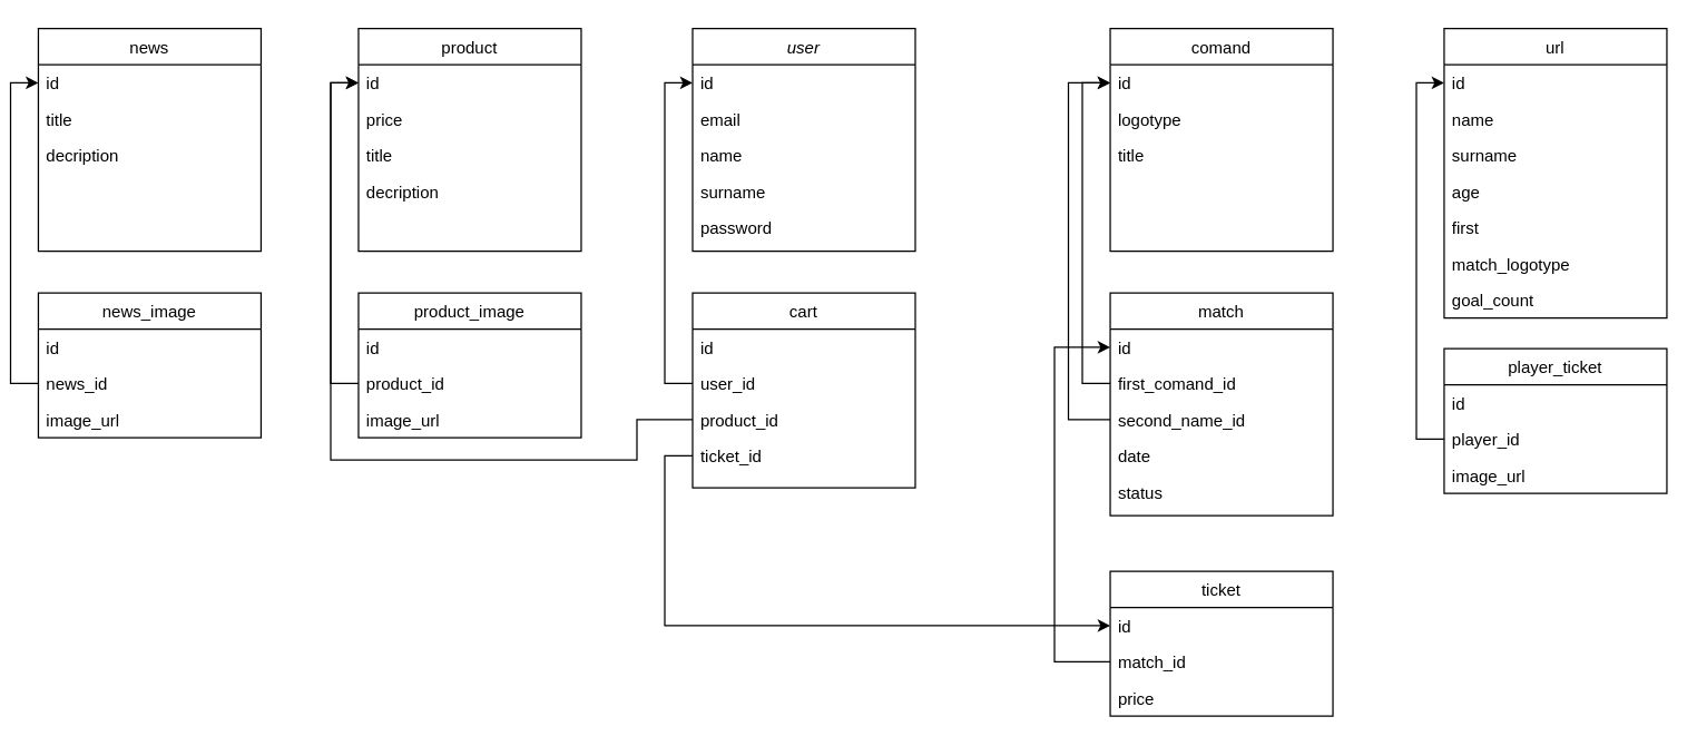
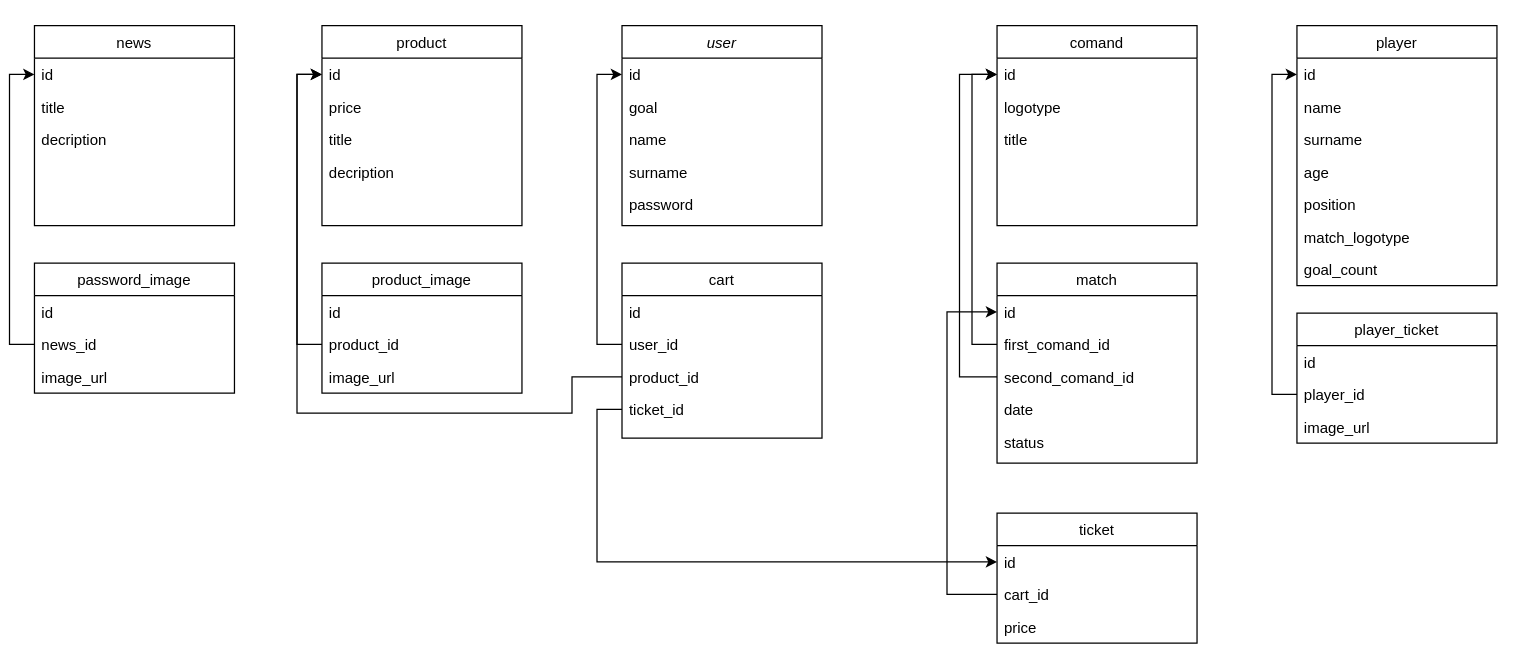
  <mxCell id="0" />
  <mxCell id="1" parent="0" />
  <mxCell id="2" value="user" style="swimlane;fontStyle=2;align=center;verticalAlign=top;childLayout=stackLayout;horizontal=1;startSize=26;horizontalStack=0;resizeParent=1;resizeLast=0;collapsible=1;marginBottom=0;rounded=0;shadow=0;strokeWidth=1;" parent="1" vertex="1"><mxGeometry x="491" y="20" width="160" height="160" as="geometry"><mxRectangle x="230" y="140" width="160" height="26" as="alternateBounds" /></mxGeometry></mxCell>
  <mxCell id="3" value="id" style="text;align=left;verticalAlign=top;spacingLeft=4;spacingRight=4;overflow=hidden;rotatable=0;points=[[0,0.5],[1,0.5]];portConstraint=eastwest;" parent="2" vertex="1"><mxGeometry y="26" width="160" height="26" as="geometry" /></mxCell>
- <mxCell id="4" value="email" style="text;align=left;verticalAlign=top;spacingLeft=4;spacingRight=4;overflow=hidden;rotatable=0;points=[[0,0.5],[1,0.5]];portConstraint=eastwest;rounded=0;shadow=0;html=0;" parent="2" vertex="1"><mxGeometry y="52" width="160" height="26" as="geometry" /></mxCell>
+ <mxCell id="4" value="goal" style="text;align=left;verticalAlign=top;spacingLeft=4;spacingRight=4;overflow=hidden;rotatable=0;points=[[0,0.5],[1,0.5]];portConstraint=eastwest;rounded=0;shadow=0;html=0;" parent="2" vertex="1"><mxGeometry y="52" width="160" height="26" as="geometry" /></mxCell>
  <mxCell id="5" value="name" style="text;align=left;verticalAlign=top;spacingLeft=4;spacingRight=4;overflow=hidden;rotatable=0;points=[[0,0.5],[1,0.5]];portConstraint=eastwest;rounded=0;shadow=0;html=0;" parent="2" vertex="1"><mxGeometry y="78" width="160" height="26" as="geometry" /></mxCell>
  <mxCell id="6" value="surname" style="text;align=left;verticalAlign=top;spacingLeft=4;spacingRight=4;overflow=hidden;rotatable=0;points=[[0,0.5],[1,0.5]];portConstraint=eastwest;rounded=0;shadow=0;html=0;" vertex="1" parent="2"><mxGeometry y="104" width="160" height="26" as="geometry" /></mxCell>
  <mxCell id="7" value="password" style="text;align=left;verticalAlign=top;spacingLeft=4;spacingRight=4;overflow=hidden;rotatable=0;points=[[0,0.5],[1,0.5]];portConstraint=eastwest;rounded=0;shadow=0;html=0;" vertex="1" parent="2"><mxGeometry y="130" width="160" height="26" as="geometry" /></mxCell>
  <mxCell id="8" value="cart" style="swimlane;fontStyle=0;align=center;verticalAlign=top;childLayout=stackLayout;horizontal=1;startSize=26;horizontalStack=0;resizeParent=1;resizeLast=0;collapsible=1;marginBottom=0;rounded=0;shadow=0;strokeWidth=1;" parent="1" vertex="1"><mxGeometry x="491" y="210" width="160" height="140" as="geometry"><mxRectangle x="550" y="140" width="160" height="26" as="alternateBounds" /></mxGeometry></mxCell>
  <mxCell id="9" value="id" style="text;align=left;verticalAlign=top;spacingLeft=4;spacingRight=4;overflow=hidden;rotatable=0;points=[[0,0.5],[1,0.5]];portConstraint=eastwest;rounded=0;shadow=0;html=0;" parent="8" vertex="1"><mxGeometry y="26" width="160" height="26" as="geometry" /></mxCell>
  <mxCell id="10" value="user_id" style="text;align=left;verticalAlign=top;spacingLeft=4;spacingRight=4;overflow=hidden;rotatable=0;points=[[0,0.5],[1,0.5]];portConstraint=eastwest;rounded=0;shadow=0;html=0;" vertex="1" parent="8"><mxGeometry y="52" width="160" height="26" as="geometry" /></mxCell>
  <mxCell id="11" value="product_id" style="text;align=left;verticalAlign=top;spacingLeft=4;spacingRight=4;overflow=hidden;rotatable=0;points=[[0,0.5],[1,0.5]];portConstraint=eastwest;rounded=0;shadow=0;html=0;" vertex="1" parent="8"><mxGeometry y="78" width="160" height="26" as="geometry" /></mxCell>
  <mxCell id="12" value="ticket_id" style="text;align=left;verticalAlign=top;spacingLeft=4;spacingRight=4;overflow=hidden;rotatable=0;points=[[0,0.5],[1,0.5]];portConstraint=eastwest;rounded=0;shadow=0;html=0;" vertex="1" parent="8"><mxGeometry y="104" width="160" height="26" as="geometry" /></mxCell>
  <mxCell id="13" style="edgeStyle=orthogonalEdgeStyle;rounded=0;orthogonalLoop=1;jettySize=auto;html=1;exitX=0;exitY=0.5;exitDx=0;exitDy=0;entryX=0;entryY=0.5;entryDx=0;entryDy=0;" edge="1" parent="1" source="10" target="3"><mxGeometry relative="1" as="geometry" /></mxCell>
  <mxCell id="14" value="ticket" style="swimlane;fontStyle=0;align=center;verticalAlign=top;childLayout=stackLayout;horizontal=1;startSize=26;horizontalStack=0;resizeParent=1;resizeLast=0;collapsible=1;marginBottom=0;rounded=0;shadow=0;strokeWidth=1;" vertex="1" parent="1"><mxGeometry x="791.03" y="410" width="160" height="104" as="geometry"><mxRectangle x="550" y="140" width="160" height="26" as="alternateBounds" /></mxGeometry></mxCell>
  <mxCell id="15" value="id" style="text;align=left;verticalAlign=top;spacingLeft=4;spacingRight=4;overflow=hidden;rotatable=0;points=[[0,0.5],[1,0.5]];portConstraint=eastwest;rounded=0;shadow=0;html=0;" vertex="1" parent="14"><mxGeometry y="26" width="160" height="26" as="geometry" /></mxCell>
- <mxCell id="16" value="match_id" style="text;align=left;verticalAlign=top;spacingLeft=4;spacingRight=4;overflow=hidden;rotatable=0;points=[[0,0.5],[1,0.5]];portConstraint=eastwest;rounded=0;shadow=0;html=0;" vertex="1" parent="14"><mxGeometry y="52" width="160" height="26" as="geometry" /></mxCell>
+ <mxCell id="16" value="cart_id" style="text;align=left;verticalAlign=top;spacingLeft=4;spacingRight=4;overflow=hidden;rotatable=0;points=[[0,0.5],[1,0.5]];portConstraint=eastwest;rounded=0;shadow=0;html=0;" vertex="1" parent="14"><mxGeometry y="52" width="160" height="26" as="geometry" /></mxCell>
  <mxCell id="17" value="price" style="text;align=left;verticalAlign=top;spacingLeft=4;spacingRight=4;overflow=hidden;rotatable=0;points=[[0,0.5],[1,0.5]];portConstraint=eastwest;rounded=0;shadow=0;html=0;" vertex="1" parent="14"><mxGeometry y="78" width="160" height="26" as="geometry" /></mxCell>
  <mxCell id="18" value="match" style="swimlane;fontStyle=0;align=center;verticalAlign=top;childLayout=stackLayout;horizontal=1;startSize=26;horizontalStack=0;resizeParent=1;resizeLast=0;collapsible=1;marginBottom=0;rounded=0;shadow=0;strokeWidth=1;" vertex="1" parent="1"><mxGeometry x="791.03" y="210" width="160" height="160" as="geometry"><mxRectangle x="550" y="140" width="160" height="26" as="alternateBounds" /></mxGeometry></mxCell>
  <mxCell id="19" value="id" style="text;align=left;verticalAlign=top;spacingLeft=4;spacingRight=4;overflow=hidden;rotatable=0;points=[[0,0.5],[1,0.5]];portConstraint=eastwest;rounded=0;shadow=0;html=0;" vertex="1" parent="18"><mxGeometry y="26" width="160" height="26" as="geometry" /></mxCell>
  <mxCell id="20" value="first_comand_id" style="text;align=left;verticalAlign=top;spacingLeft=4;spacingRight=4;overflow=hidden;rotatable=0;points=[[0,0.5],[1,0.5]];portConstraint=eastwest;rounded=0;shadow=0;html=0;" vertex="1" parent="18"><mxGeometry y="52" width="160" height="26" as="geometry" /></mxCell>
- <mxCell id="21" value="second_name_id" style="text;align=left;verticalAlign=top;spacingLeft=4;spacingRight=4;overflow=hidden;rotatable=0;points=[[0,0.5],[1,0.5]];portConstraint=eastwest;rounded=0;shadow=0;html=0;" vertex="1" parent="18"><mxGeometry y="78" width="160" height="26" as="geometry" /></mxCell>
+ <mxCell id="21" value="second_comand_id" style="text;align=left;verticalAlign=top;spacingLeft=4;spacingRight=4;overflow=hidden;rotatable=0;points=[[0,0.5],[1,0.5]];portConstraint=eastwest;rounded=0;shadow=0;html=0;" vertex="1" parent="18"><mxGeometry y="78" width="160" height="26" as="geometry" /></mxCell>
  <mxCell id="22" value="date" style="text;align=left;verticalAlign=top;spacingLeft=4;spacingRight=4;overflow=hidden;rotatable=0;points=[[0,0.5],[1,0.5]];portConstraint=eastwest;rounded=0;shadow=0;html=0;" vertex="1" parent="18"><mxGeometry y="104" width="160" height="26" as="geometry" /></mxCell>
  <mxCell id="23" value="status" style="text;align=left;verticalAlign=top;spacingLeft=4;spacingRight=4;overflow=hidden;rotatable=0;points=[[0,0.5],[1,0.5]];portConstraint=eastwest;rounded=0;shadow=0;html=0;" vertex="1" parent="18"><mxGeometry y="130" width="160" height="26" as="geometry" /></mxCell>
  <mxCell id="24" style="edgeStyle=orthogonalEdgeStyle;rounded=0;orthogonalLoop=1;jettySize=auto;html=1;exitX=0;exitY=0.5;exitDx=0;exitDy=0;entryX=0;entryY=0.5;entryDx=0;entryDy=0;" edge="1" parent="1" source="16" target="19"><mxGeometry relative="1" as="geometry"><Array as="points"><mxPoint x="751" y="475" /><mxPoint x="751" y="249" /></Array></mxGeometry></mxCell>
  <mxCell id="25" value="comand" style="swimlane;fontStyle=0;align=center;verticalAlign=top;childLayout=stackLayout;horizontal=1;startSize=26;horizontalStack=0;resizeParent=1;resizeLast=0;collapsible=1;marginBottom=0;rounded=0;shadow=0;strokeWidth=1;" vertex="1" parent="1"><mxGeometry x="791.03" y="20" width="160" height="160" as="geometry"><mxRectangle x="550" y="140" width="160" height="26" as="alternateBounds" /></mxGeometry></mxCell>
  <mxCell id="26" value="id" style="text;align=left;verticalAlign=top;spacingLeft=4;spacingRight=4;overflow=hidden;rotatable=0;points=[[0,0.5],[1,0.5]];portConstraint=eastwest;rounded=0;shadow=0;html=0;" vertex="1" parent="25"><mxGeometry y="26" width="160" height="26" as="geometry" /></mxCell>
  <mxCell id="27" value="logotype" style="text;align=left;verticalAlign=top;spacingLeft=4;spacingRight=4;overflow=hidden;rotatable=0;points=[[0,0.5],[1,0.5]];portConstraint=eastwest;rounded=0;shadow=0;html=0;" vertex="1" parent="25"><mxGeometry y="52" width="160" height="26" as="geometry" /></mxCell>
  <mxCell id="28" value="title" style="text;align=left;verticalAlign=top;spacingLeft=4;spacingRight=4;overflow=hidden;rotatable=0;points=[[0,0.5],[1,0.5]];portConstraint=eastwest;rounded=0;shadow=0;html=0;" vertex="1" parent="25"><mxGeometry y="78" width="160" height="26" as="geometry" /></mxCell>
  <mxCell id="29" style="edgeStyle=orthogonalEdgeStyle;rounded=0;orthogonalLoop=1;jettySize=auto;html=1;entryX=0;entryY=0.5;entryDx=0;entryDy=0;" edge="1" parent="1" source="20" target="26"><mxGeometry relative="1" as="geometry" /></mxCell>
  <mxCell id="30" style="edgeStyle=orthogonalEdgeStyle;rounded=0;orthogonalLoop=1;jettySize=auto;html=1;entryX=0;entryY=0.5;entryDx=0;entryDy=0;" edge="1" parent="1" source="21" target="26"><mxGeometry relative="1" as="geometry"><Array as="points"><mxPoint x="761" y="301" /><mxPoint x="761" y="59" /></Array></mxGeometry></mxCell>
  <mxCell id="31" style="edgeStyle=orthogonalEdgeStyle;rounded=0;orthogonalLoop=1;jettySize=auto;html=1;exitX=0;exitY=0.5;exitDx=0;exitDy=0;entryX=0;entryY=0.5;entryDx=0;entryDy=0;" edge="1" parent="1" source="12" target="15"><mxGeometry relative="1" as="geometry" /></mxCell>
  <mxCell id="32" value="product" style="swimlane;fontStyle=0;align=center;verticalAlign=top;childLayout=stackLayout;horizontal=1;startSize=26;horizontalStack=0;resizeParent=1;resizeLast=0;collapsible=1;marginBottom=0;rounded=0;shadow=0;strokeWidth=1;" vertex="1" parent="1"><mxGeometry x="250.97" y="20" width="160" height="160" as="geometry"><mxRectangle x="550" y="140" width="160" height="26" as="alternateBounds" /></mxGeometry></mxCell>
  <mxCell id="33" value="id" style="text;align=left;verticalAlign=top;spacingLeft=4;spacingRight=4;overflow=hidden;rotatable=0;points=[[0,0.5],[1,0.5]];portConstraint=eastwest;rounded=0;shadow=0;html=0;" vertex="1" parent="32"><mxGeometry y="26" width="160" height="26" as="geometry" /></mxCell>
  <mxCell id="34" value="price" style="text;align=left;verticalAlign=top;spacingLeft=4;spacingRight=4;overflow=hidden;rotatable=0;points=[[0,0.5],[1,0.5]];portConstraint=eastwest;rounded=0;shadow=0;html=0;" vertex="1" parent="32"><mxGeometry y="52" width="160" height="26" as="geometry" /></mxCell>
  <mxCell id="35" value="title" style="text;align=left;verticalAlign=top;spacingLeft=4;spacingRight=4;overflow=hidden;rotatable=0;points=[[0,0.5],[1,0.5]];portConstraint=eastwest;rounded=0;shadow=0;html=0;" vertex="1" parent="32"><mxGeometry y="78" width="160" height="26" as="geometry" /></mxCell>
  <mxCell id="36" value="decription" style="text;align=left;verticalAlign=top;spacingLeft=4;spacingRight=4;overflow=hidden;rotatable=0;points=[[0,0.5],[1,0.5]];portConstraint=eastwest;rounded=0;shadow=0;html=0;" vertex="1" parent="32"><mxGeometry y="104" width="160" height="26" as="geometry" /></mxCell>
  <mxCell id="37" value="product_image" style="swimlane;fontStyle=0;align=center;verticalAlign=top;childLayout=stackLayout;horizontal=1;startSize=26;horizontalStack=0;resizeParent=1;resizeLast=0;collapsible=1;marginBottom=0;rounded=0;shadow=0;strokeWidth=1;" vertex="1" parent="1"><mxGeometry x="250.97" y="210" width="160" height="104" as="geometry"><mxRectangle x="550" y="140" width="160" height="26" as="alternateBounds" /></mxGeometry></mxCell>
  <mxCell id="38" value="id" style="text;align=left;verticalAlign=top;spacingLeft=4;spacingRight=4;overflow=hidden;rotatable=0;points=[[0,0.5],[1,0.5]];portConstraint=eastwest;rounded=0;shadow=0;html=0;" vertex="1" parent="37"><mxGeometry y="26" width="160" height="26" as="geometry" /></mxCell>
  <mxCell id="39" value="product_id" style="text;align=left;verticalAlign=top;spacingLeft=4;spacingRight=4;overflow=hidden;rotatable=0;points=[[0,0.5],[1,0.5]];portConstraint=eastwest;rounded=0;shadow=0;html=0;" vertex="1" parent="37"><mxGeometry y="52" width="160" height="26" as="geometry" /></mxCell>
  <mxCell id="40" value="image_url" style="text;align=left;verticalAlign=top;spacingLeft=4;spacingRight=4;overflow=hidden;rotatable=0;points=[[0,0.5],[1,0.5]];portConstraint=eastwest;rounded=0;shadow=0;html=0;" vertex="1" parent="37"><mxGeometry y="78" width="160" height="26" as="geometry" /></mxCell>
  <mxCell id="41" style="edgeStyle=orthogonalEdgeStyle;rounded=0;orthogonalLoop=1;jettySize=auto;html=1;exitX=0;exitY=0.5;exitDx=0;exitDy=0;entryX=0;entryY=0.5;entryDx=0;entryDy=0;" edge="1" parent="1" source="39" target="33"><mxGeometry relative="1" as="geometry" /></mxCell>
  <mxCell id="42" style="edgeStyle=orthogonalEdgeStyle;rounded=0;orthogonalLoop=1;jettySize=auto;html=1;exitX=0;exitY=0.5;exitDx=0;exitDy=0;entryX=0;entryY=0.5;entryDx=0;entryDy=0;" edge="1" parent="1" source="11" target="33"><mxGeometry relative="1" as="geometry"><Array as="points"><mxPoint x="451" y="301" /><mxPoint x="451" y="330" /><mxPoint x="231" y="330" /><mxPoint x="231" y="59" /></Array></mxGeometry></mxCell>
- <mxCell id="43" value="url" style="swimlane;fontStyle=0;align=center;verticalAlign=top;childLayout=stackLayout;horizontal=1;startSize=26;horizontalStack=0;resizeParent=1;resizeLast=0;collapsible=1;marginBottom=0;rounded=0;shadow=0;strokeWidth=1;" vertex="1" parent="1"><mxGeometry x="1030.96" y="20" width="160" height="208" as="geometry"><mxRectangle x="550" y="140" width="160" height="26" as="alternateBounds" /></mxGeometry></mxCell>
+ <mxCell id="43" value="player" style="swimlane;fontStyle=0;align=center;verticalAlign=top;childLayout=stackLayout;horizontal=1;startSize=26;horizontalStack=0;resizeParent=1;resizeLast=0;collapsible=1;marginBottom=0;rounded=0;shadow=0;strokeWidth=1;" vertex="1" parent="1"><mxGeometry x="1030.96" y="20" width="160" height="208" as="geometry"><mxRectangle x="550" y="140" width="160" height="26" as="alternateBounds" /></mxGeometry></mxCell>
  <mxCell id="44" value="id" style="text;align=left;verticalAlign=top;spacingLeft=4;spacingRight=4;overflow=hidden;rotatable=0;points=[[0,0.5],[1,0.5]];portConstraint=eastwest;rounded=0;shadow=0;html=0;" vertex="1" parent="43"><mxGeometry y="26" width="160" height="26" as="geometry" /></mxCell>
  <mxCell id="45" value="name" style="text;align=left;verticalAlign=top;spacingLeft=4;spacingRight=4;overflow=hidden;rotatable=0;points=[[0,0.5],[1,0.5]];portConstraint=eastwest;rounded=0;shadow=0;html=0;" vertex="1" parent="43"><mxGeometry y="52" width="160" height="26" as="geometry" /></mxCell>
  <mxCell id="46" value="surname" style="text;align=left;verticalAlign=top;spacingLeft=4;spacingRight=4;overflow=hidden;rotatable=0;points=[[0,0.5],[1,0.5]];portConstraint=eastwest;rounded=0;shadow=0;html=0;" vertex="1" parent="43"><mxGeometry y="78" width="160" height="26" as="geometry" /></mxCell>
  <mxCell id="47" value="age" style="text;align=left;verticalAlign=top;spacingLeft=4;spacingRight=4;overflow=hidden;rotatable=0;points=[[0,0.5],[1,0.5]];portConstraint=eastwest;rounded=0;shadow=0;html=0;" vertex="1" parent="43"><mxGeometry y="104" width="160" height="26" as="geometry" /></mxCell>
- <mxCell id="48" value="first" style="text;align=left;verticalAlign=top;spacingLeft=4;spacingRight=4;overflow=hidden;rotatable=0;points=[[0,0.5],[1,0.5]];portConstraint=eastwest;rounded=0;shadow=0;html=0;" vertex="1" parent="43"><mxGeometry y="130" width="160" height="26" as="geometry" /></mxCell>
+ <mxCell id="48" value="position" style="text;align=left;verticalAlign=top;spacingLeft=4;spacingRight=4;overflow=hidden;rotatable=0;points=[[0,0.5],[1,0.5]];portConstraint=eastwest;rounded=0;shadow=0;html=0;" vertex="1" parent="43"><mxGeometry y="130" width="160" height="26" as="geometry" /></mxCell>
  <mxCell id="49" value="match_logotype" style="text;align=left;verticalAlign=top;spacingLeft=4;spacingRight=4;overflow=hidden;rotatable=0;points=[[0,0.5],[1,0.5]];portConstraint=eastwest;rounded=0;shadow=0;html=0;" vertex="1" parent="43"><mxGeometry y="156" width="160" height="26" as="geometry" /></mxCell>
  <mxCell id="50" value="goal_count" style="text;align=left;verticalAlign=top;spacingLeft=4;spacingRight=4;overflow=hidden;rotatable=0;points=[[0,0.5],[1,0.5]];portConstraint=eastwest;rounded=0;shadow=0;html=0;" vertex="1" parent="43"><mxGeometry y="182" width="160" height="26" as="geometry" /></mxCell>
  <mxCell id="51" value="player_ticket" style="swimlane;fontStyle=0;align=center;verticalAlign=top;childLayout=stackLayout;horizontal=1;startSize=26;horizontalStack=0;resizeParent=1;resizeLast=0;collapsible=1;marginBottom=0;rounded=0;shadow=0;strokeWidth=1;" vertex="1" parent="1"><mxGeometry x="1030.96" y="250" width="160" height="104" as="geometry"><mxRectangle x="550" y="140" width="160" height="26" as="alternateBounds" /></mxGeometry></mxCell>
  <mxCell id="52" value="id" style="text;align=left;verticalAlign=top;spacingLeft=4;spacingRight=4;overflow=hidden;rotatable=0;points=[[0,0.5],[1,0.5]];portConstraint=eastwest;rounded=0;shadow=0;html=0;" vertex="1" parent="51"><mxGeometry y="26" width="160" height="26" as="geometry" /></mxCell>
  <mxCell id="53" value="player_id" style="text;align=left;verticalAlign=top;spacingLeft=4;spacingRight=4;overflow=hidden;rotatable=0;points=[[0,0.5],[1,0.5]];portConstraint=eastwest;rounded=0;shadow=0;html=0;" vertex="1" parent="51"><mxGeometry y="52" width="160" height="26" as="geometry" /></mxCell>
  <mxCell id="54" value="image_url" style="text;align=left;verticalAlign=top;spacingLeft=4;spacingRight=4;overflow=hidden;rotatable=0;points=[[0,0.5],[1,0.5]];portConstraint=eastwest;rounded=0;shadow=0;html=0;" vertex="1" parent="51"><mxGeometry y="78" width="160" height="26" as="geometry" /></mxCell>
  <mxCell id="55" style="edgeStyle=orthogonalEdgeStyle;rounded=0;orthogonalLoop=1;jettySize=auto;html=1;exitX=0;exitY=0.5;exitDx=0;exitDy=0;entryX=0;entryY=0.5;entryDx=0;entryDy=0;" edge="1" parent="1" source="53" target="44"><mxGeometry relative="1" as="geometry" /></mxCell>
  <mxCell id="56" value="news" style="swimlane;fontStyle=0;align=center;verticalAlign=top;childLayout=stackLayout;horizontal=1;startSize=26;horizontalStack=0;resizeParent=1;resizeLast=0;collapsible=1;marginBottom=0;rounded=0;shadow=0;strokeWidth=1;" vertex="1" parent="1"><mxGeometry x="20.97" y="20" width="160" height="160" as="geometry"><mxRectangle x="550" y="140" width="160" height="26" as="alternateBounds" /></mxGeometry></mxCell>
  <mxCell id="57" value="id" style="text;align=left;verticalAlign=top;spacingLeft=4;spacingRight=4;overflow=hidden;rotatable=0;points=[[0,0.5],[1,0.5]];portConstraint=eastwest;rounded=0;shadow=0;html=0;" vertex="1" parent="56"><mxGeometry y="26" width="160" height="26" as="geometry" /></mxCell>
  <mxCell id="58" value="title" style="text;align=left;verticalAlign=top;spacingLeft=4;spacingRight=4;overflow=hidden;rotatable=0;points=[[0,0.5],[1,0.5]];portConstraint=eastwest;rounded=0;shadow=0;html=0;" vertex="1" parent="56"><mxGeometry y="52" width="160" height="26" as="geometry" /></mxCell>
  <mxCell id="59" value="decription" style="text;align=left;verticalAlign=top;spacingLeft=4;spacingRight=4;overflow=hidden;rotatable=0;points=[[0,0.5],[1,0.5]];portConstraint=eastwest;rounded=0;shadow=0;html=0;" vertex="1" parent="56"><mxGeometry y="78" width="160" height="26" as="geometry" /></mxCell>
- <mxCell id="60" value="news_image" style="swimlane;fontStyle=0;align=center;verticalAlign=top;childLayout=stackLayout;horizontal=1;startSize=26;horizontalStack=0;resizeParent=1;resizeLast=0;collapsible=1;marginBottom=0;rounded=0;shadow=0;strokeWidth=1;" vertex="1" parent="1"><mxGeometry x="20.97" y="210" width="160" height="104" as="geometry"><mxRectangle x="550" y="140" width="160" height="26" as="alternateBounds" /></mxGeometry></mxCell>
+ <mxCell id="60" value="password_image" style="swimlane;fontStyle=0;align=center;verticalAlign=top;childLayout=stackLayout;horizontal=1;startSize=26;horizontalStack=0;resizeParent=1;resizeLast=0;collapsible=1;marginBottom=0;rounded=0;shadow=0;strokeWidth=1;" vertex="1" parent="1"><mxGeometry x="20.97" y="210" width="160" height="104" as="geometry"><mxRectangle x="550" y="140" width="160" height="26" as="alternateBounds" /></mxGeometry></mxCell>
  <mxCell id="61" value="id" style="text;align=left;verticalAlign=top;spacingLeft=4;spacingRight=4;overflow=hidden;rotatable=0;points=[[0,0.5],[1,0.5]];portConstraint=eastwest;rounded=0;shadow=0;html=0;" vertex="1" parent="60"><mxGeometry y="26" width="160" height="26" as="geometry" /></mxCell>
  <mxCell id="62" value="news_id" style="text;align=left;verticalAlign=top;spacingLeft=4;spacingRight=4;overflow=hidden;rotatable=0;points=[[0,0.5],[1,0.5]];portConstraint=eastwest;rounded=0;shadow=0;html=0;" vertex="1" parent="60"><mxGeometry y="52" width="160" height="26" as="geometry" /></mxCell>
  <mxCell id="63" value="image_url" style="text;align=left;verticalAlign=top;spacingLeft=4;spacingRight=4;overflow=hidden;rotatable=0;points=[[0,0.5],[1,0.5]];portConstraint=eastwest;rounded=0;shadow=0;html=0;" vertex="1" parent="60"><mxGeometry y="78" width="160" height="26" as="geometry" /></mxCell>
  <mxCell id="64" style="edgeStyle=orthogonalEdgeStyle;rounded=0;orthogonalLoop=1;jettySize=auto;html=1;exitX=0;exitY=0.5;exitDx=0;exitDy=0;entryX=0;entryY=0.5;entryDx=0;entryDy=0;" edge="1" parent="1" source="62" target="57"><mxGeometry relative="1" as="geometry" /></mxCell>
